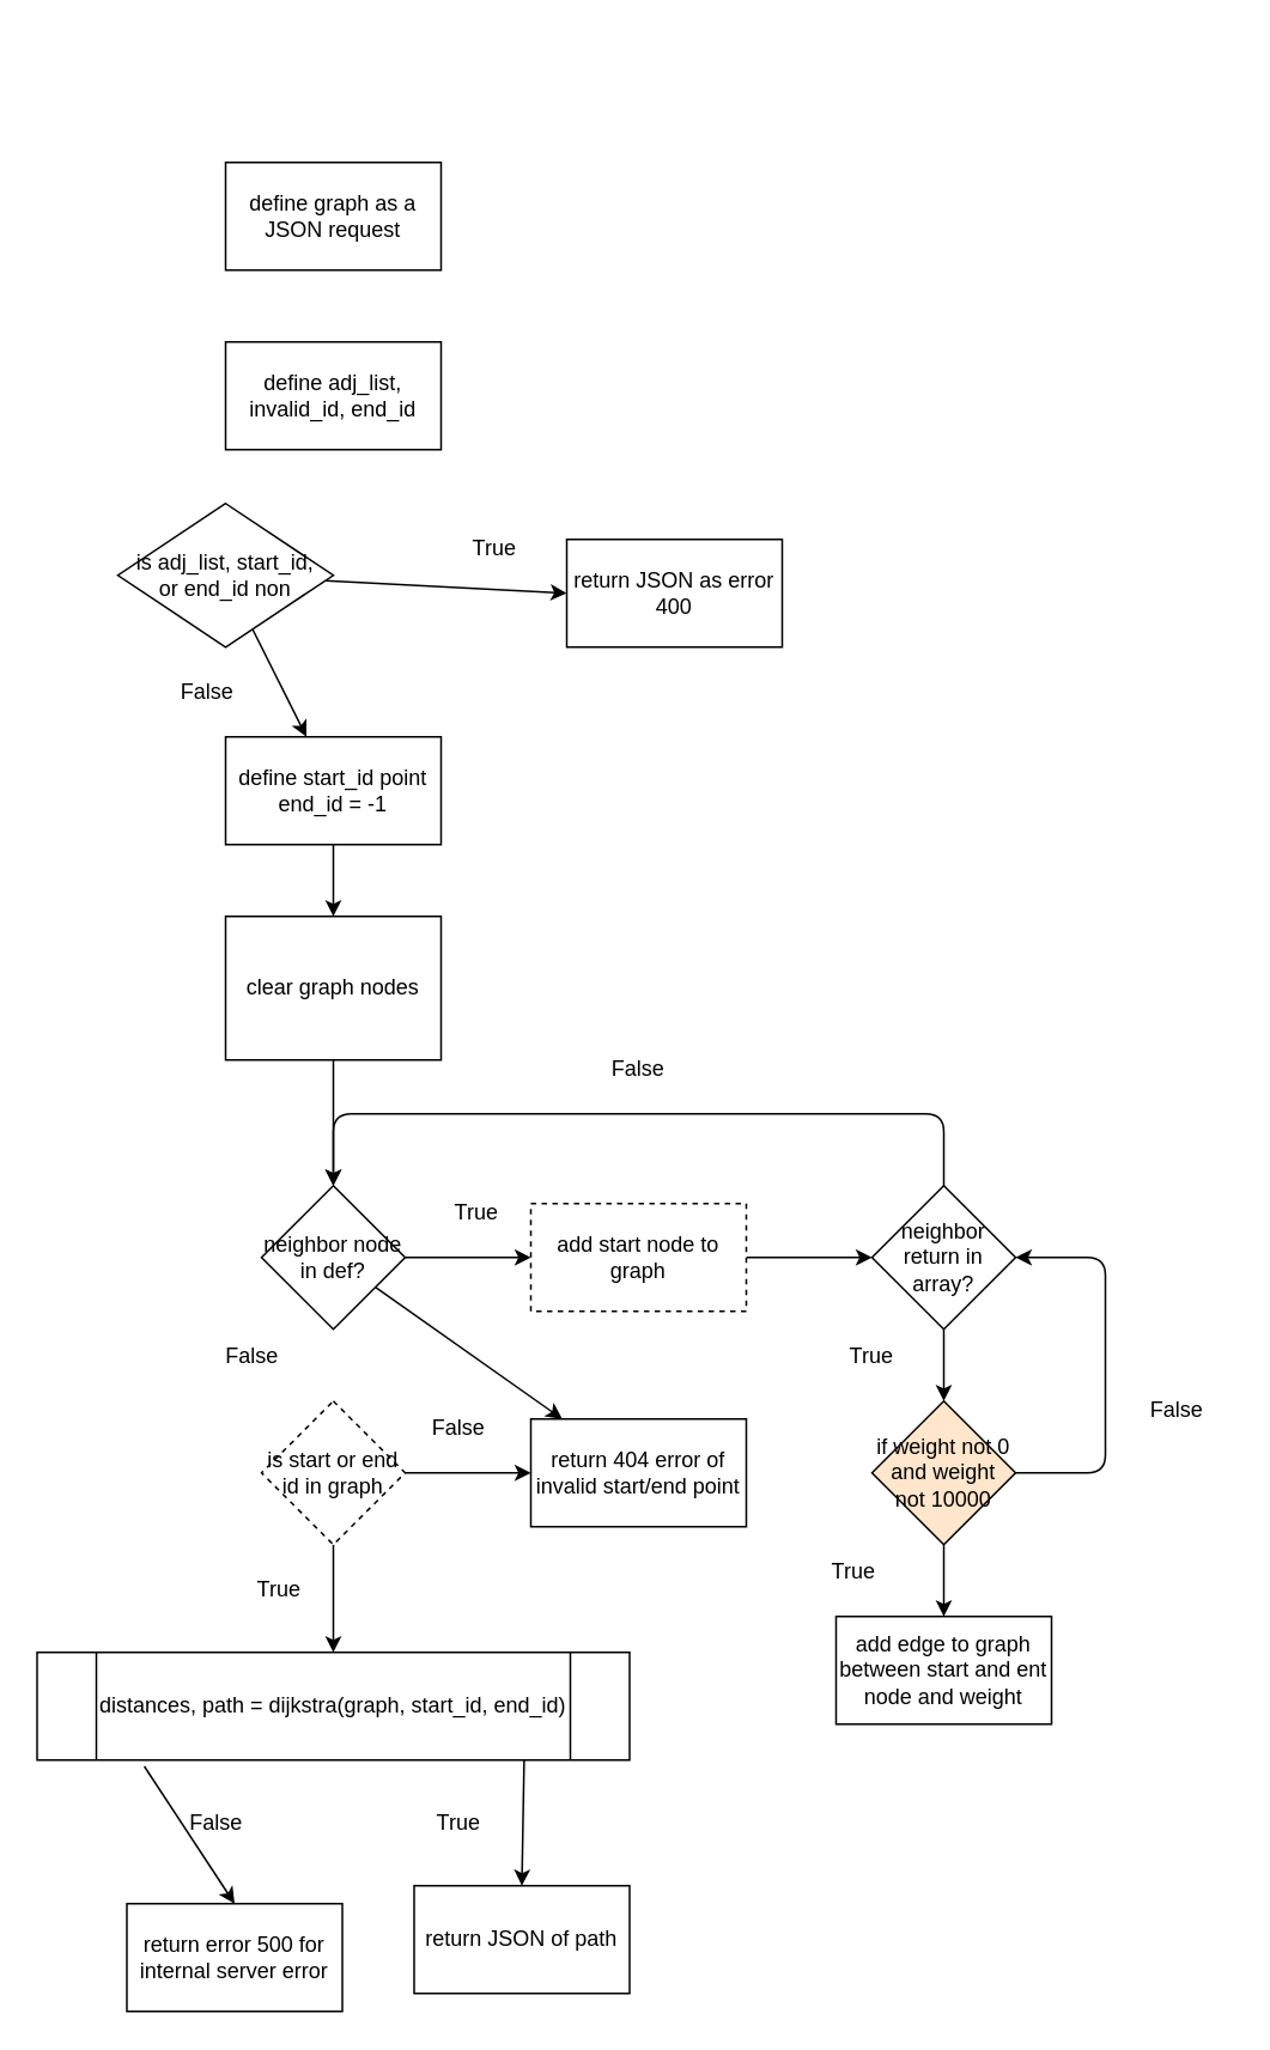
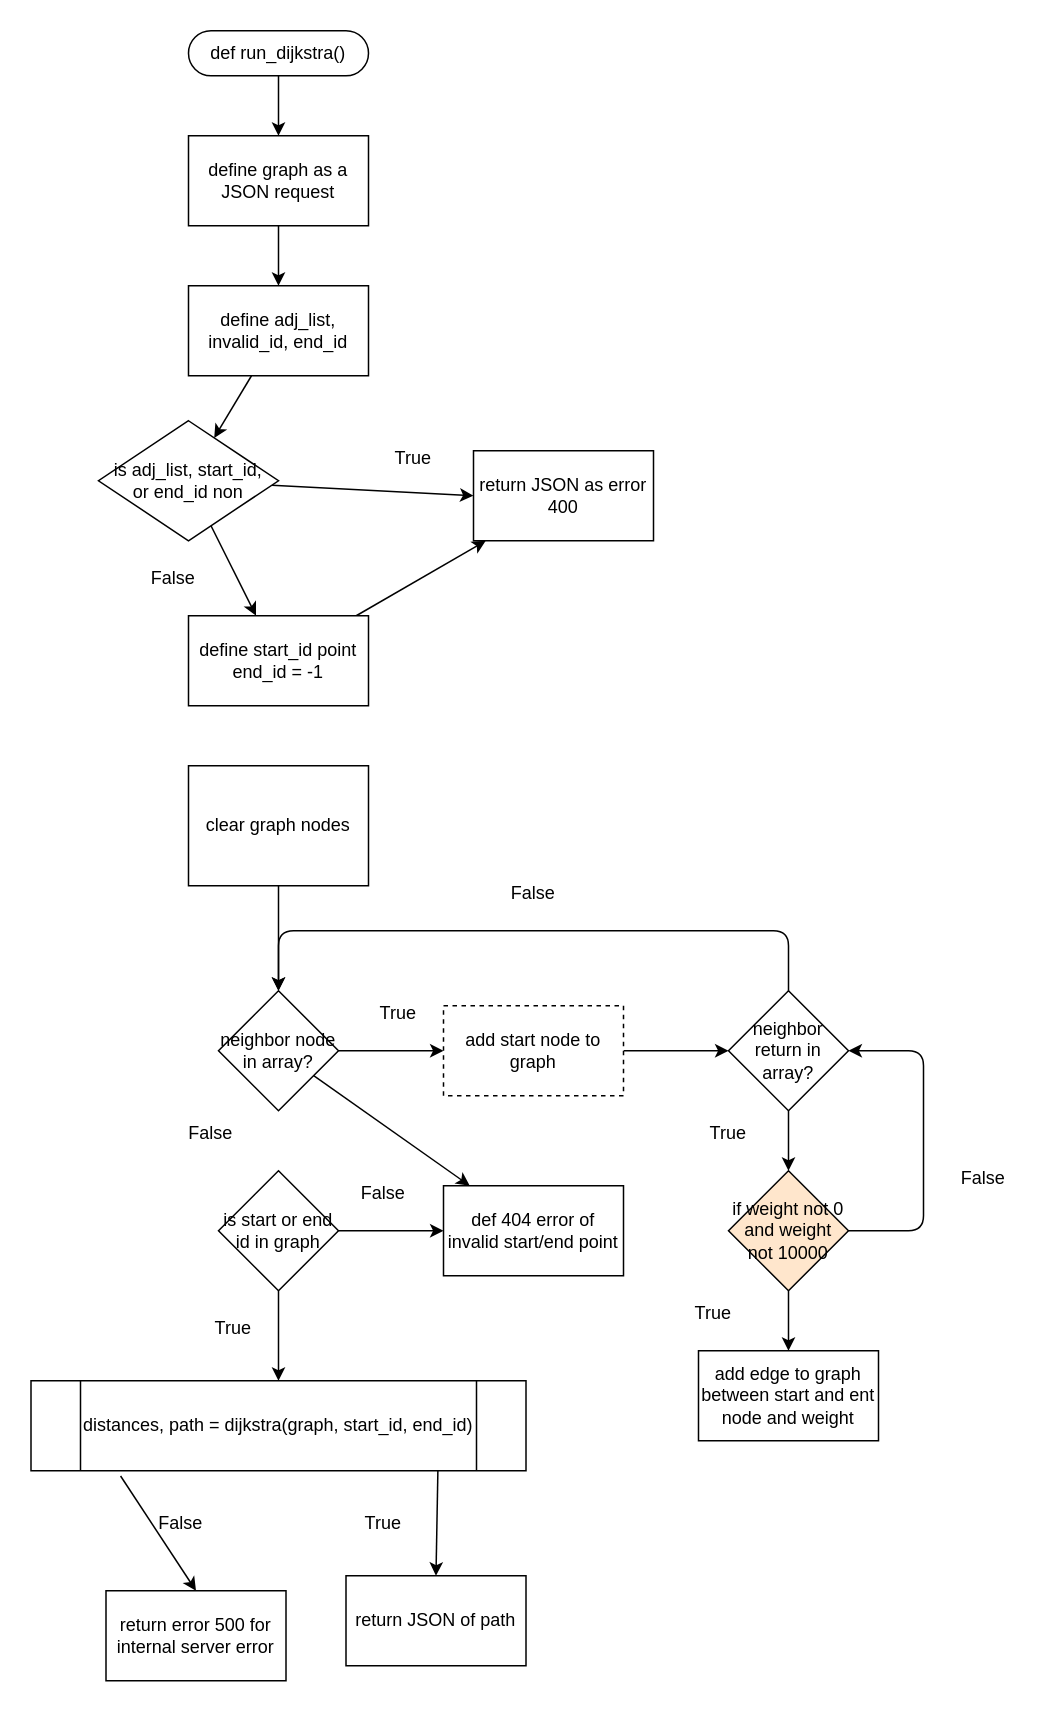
  <mxCell id="0" />
  <mxCell id="1" parent="0" />
+ <mxCell id="2" value="" style="edgeStyle=none;html=1;" edge="1" parent="1" source="3" target="5"><mxGeometry relative="1" as="geometry" /></mxCell>
+ <mxCell id="3" value="def run_dijkstra()" style="rounded=1;whiteSpace=wrap;html=1;arcSize=50;" vertex="1" parent="1"><mxGeometry x="125" width="120" height="30" as="geometry" y="20" /></mxCell>
+ <mxCell id="4" value="" style="edgeStyle=none;html=1;" edge="1" parent="1" source="5" target="7"><mxGeometry relative="1" as="geometry" /></mxCell>
  <mxCell id="5" value="define graph as a JSON request" style="rounded=0;whiteSpace=wrap;html=1;" vertex="1" parent="1"><mxGeometry x="125" y="90" width="120" height="60" as="geometry" /></mxCell>
+ <mxCell id="6" value="" style="edgeStyle=none;html=1;" edge="1" parent="1" source="7" target="10"><mxGeometry relative="1" as="geometry" /></mxCell>
  <mxCell id="7" value="define adj_list, invalid_id, end_id" style="rounded=0;whiteSpace=wrap;html=1;" vertex="1" parent="1"><mxGeometry x="125" y="190" width="120" height="60" as="geometry" /></mxCell>
  <mxCell id="8" style="edgeStyle=none;html=1;entryX=0;entryY=0.5;entryDx=0;entryDy=0;" edge="1" parent="1" source="10" target="11"><mxGeometry relative="1" as="geometry" /></mxCell>
  <mxCell id="9" value="" style="edgeStyle=none;html=1;" edge="1" parent="1" source="10" target="13"><mxGeometry relative="1" as="geometry" /></mxCell>
  <mxCell id="10" value="is adj_list, start_id,&lt;br&gt;or end_id non" style="rhombus;whiteSpace=wrap;html=1;" vertex="1" parent="1"><mxGeometry x="65" y="280" width="120" height="80" as="geometry" /></mxCell>
  <mxCell id="11" value="return JSON as error 400" style="rounded=0;whiteSpace=wrap;html=1;" vertex="1" parent="1"><mxGeometry x="315" y="300" width="120" height="60" as="geometry" /></mxCell>
- <mxCell id="12" value="" style="edgeStyle=none;html=1;" edge="1" parent="1" source="13" target="15"><mxGeometry relative="1" as="geometry" /></mxCell>
+ <mxCell id="12" value="" style="edgeStyle=none;html=1;" edge="1" parent="1" source="13" target="11"><mxGeometry relative="1" as="geometry" /></mxCell>
  <mxCell id="13" value="define start_id point end_id = -1" style="rounded=0;whiteSpace=wrap;html=1;" vertex="1" parent="1"><mxGeometry x="125" y="410" width="120" height="60" as="geometry" /></mxCell>
  <mxCell id="14" value="" style="edgeStyle=none;html=1;" edge="1" parent="1" source="15" target="18"><mxGeometry relative="1" as="geometry" /></mxCell>
  <mxCell id="15" value="clear graph nodes" style="rounded=0;whiteSpace=wrap;html=1;" vertex="1" parent="1"><mxGeometry x="125" y="510" width="120" height="80" as="geometry" /></mxCell>
  <mxCell id="16" value="" style="edgeStyle=none;html=1;" edge="1" parent="1" source="18" target="20"><mxGeometry relative="1" as="geometry" /></mxCell>
  <mxCell id="17" value="" style="edgeStyle=none;html=1;" edge="1" parent="1" source="18" target="31"><mxGeometry relative="1" as="geometry" /></mxCell>
- <mxCell id="18" value="neighbor node in def?" style="rhombus;whiteSpace=wrap;html=1;" vertex="1" parent="1"><mxGeometry x="145" y="660" width="80" height="80" as="geometry" /></mxCell>
+ <mxCell id="18" value="neighbor node in array?" style="rhombus;whiteSpace=wrap;html=1;" vertex="1" parent="1"><mxGeometry x="145" y="660" width="80" height="80" as="geometry" /></mxCell>
  <mxCell id="19" value="" style="edgeStyle=none;html=1;" edge="1" parent="1" source="20" target="23"><mxGeometry relative="1" as="geometry" /></mxCell>
  <mxCell id="20" value="add start node to graph" style="rounded=0;whiteSpace=wrap;html=1;dashed=1;" vertex="1" parent="1"><mxGeometry x="295" y="670" width="120" height="60" as="geometry" /></mxCell>
  <mxCell id="21" value="" style="edgeStyle=none;html=1;" edge="1" parent="1" source="23" target="26"><mxGeometry relative="1" as="geometry" /></mxCell>
  <mxCell id="22" style="edgeStyle=none;html=1;exitX=0.5;exitY=0;exitDx=0;exitDy=0;entryX=0.5;entryY=0;entryDx=0;entryDy=0;" edge="1" parent="1" source="23" target="18"><mxGeometry relative="1" as="geometry"><Array as="points"><mxPoint x="525" y="620" /><mxPoint x="185" y="620" /></Array></mxGeometry></mxCell>
  <mxCell id="23" value="neighbor return in array?" style="rhombus;whiteSpace=wrap;html=1;" vertex="1" parent="1"><mxGeometry x="485" y="660" width="80" height="80" as="geometry" /></mxCell>
  <mxCell id="24" value="" style="edgeStyle=none;html=1;" edge="1" parent="1" source="26" target="27"><mxGeometry relative="1" as="geometry" /></mxCell>
  <mxCell id="25" style="edgeStyle=none;html=1;exitX=1;exitY=0.5;exitDx=0;exitDy=0;entryX=1;entryY=0.5;entryDx=0;entryDy=0;" edge="1" parent="1" source="26" target="23"><mxGeometry relative="1" as="geometry"><Array as="points"><mxPoint x="615" y="820" /><mxPoint x="615" y="700" /></Array></mxGeometry></mxCell>
  <mxCell id="26" value="if weight not 0 and weight not 10000" style="rhombus;whiteSpace=wrap;html=1;fillColor=#ffe6cc;" vertex="1" parent="1"><mxGeometry x="485" y="780" width="80" height="80" as="geometry" /></mxCell>
  <mxCell id="27" value="add edge to graph between start and ent node and weight" style="rounded=0;whiteSpace=wrap;html=1;" vertex="1" parent="1"><mxGeometry x="465" y="900" width="120" height="60" as="geometry" /></mxCell>
  <mxCell id="28" value="" style="edgeStyle=none;html=1;" edge="1" parent="1" source="30" target="31"><mxGeometry relative="1" as="geometry" /></mxCell>
  <mxCell id="29" value="" style="edgeStyle=none;html=1;entryX=0.5;entryY=0;entryDx=0;entryDy=0;" edge="1" parent="1" source="30" target="48"><mxGeometry relative="1" as="geometry"><mxPoint x="185" y="1110" as="targetPoint" /></mxGeometry></mxCell>
- <mxCell id="30" value="is start or end id in graph" style="rhombus;whiteSpace=wrap;html=1;dashed=1;" vertex="1" parent="1"><mxGeometry x="145" y="780" width="80" height="80" as="geometry" /></mxCell>
- <mxCell id="31" value="return 404 error of invalid start/end point" style="rounded=0;whiteSpace=wrap;html=1;" vertex="1" parent="1"><mxGeometry x="295" y="790" width="120" height="60" as="geometry" /></mxCell>
+ <mxCell id="30" value="is start or end id in graph" style="rhombus;whiteSpace=wrap;html=1;" vertex="1" parent="1"><mxGeometry x="145" y="780" width="80" height="80" as="geometry" /></mxCell>
+ <mxCell id="31" value="def 404 error of invalid start/end point" style="rounded=0;whiteSpace=wrap;html=1;" vertex="1" parent="1"><mxGeometry x="295" y="790" width="120" height="60" as="geometry" /></mxCell>
  <mxCell id="32" style="edgeStyle=none;html=1;exitX=0.5;exitY=0;exitDx=0;exitDy=0;entryX=0.822;entryY=0.994;entryDx=0;entryDy=0;entryPerimeter=0;startArrow=classic;startFill=1;endArrow=none;endFill=0;" edge="1" parent="1" source="33" target="48"><mxGeometry relative="1" as="geometry" /></mxCell>
  <mxCell id="33" value="return JSON of path" style="rounded=0;whiteSpace=wrap;html=1;" vertex="1" parent="1"><mxGeometry x="230" y="1050" width="120" height="60" as="geometry" /></mxCell>
  <mxCell id="34" style="edgeStyle=none;html=1;exitX=0.5;exitY=0;exitDx=0;exitDy=0;entryX=0.181;entryY=1.058;entryDx=0;entryDy=0;entryPerimeter=0;startArrow=classic;startFill=1;endArrow=none;endFill=0;" edge="1" parent="1" source="35" target="48"><mxGeometry relative="1" as="geometry" /></mxCell>
  <mxCell id="35" value="return error 500 for internal server error" style="rounded=0;whiteSpace=wrap;html=1;" vertex="1" parent="1"><mxGeometry x="70" y="1060" width="120" height="60" as="geometry" /></mxCell>
  <mxCell id="36" value="False" style="text;html=1;strokeColor=none;fillColor=none;align=center;verticalAlign=middle;whiteSpace=wrap;rounded=0;" vertex="1" parent="1"><mxGeometry x="90" y="1000" width="60" height="30" as="geometry" /></mxCell>
  <mxCell id="37" value="True" style="text;html=1;strokeColor=none;fillColor=none;align=center;verticalAlign=middle;whiteSpace=wrap;rounded=0;" vertex="1" parent="1"><mxGeometry x="225" y="1000" width="60" height="30" as="geometry" /></mxCell>
  <mxCell id="38" value="False" style="text;html=1;strokeColor=none;fillColor=none;align=center;verticalAlign=middle;whiteSpace=wrap;rounded=0;" vertex="1" parent="1"><mxGeometry x="85" y="370" width="60" height="30" as="geometry" /></mxCell>
  <mxCell id="39" value="True" style="text;html=1;strokeColor=none;fillColor=none;align=center;verticalAlign=middle;whiteSpace=wrap;rounded=0;" vertex="1" parent="1"><mxGeometry x="245" y="290" width="60" height="30" as="geometry" /></mxCell>
  <mxCell id="40" value="False" style="text;html=1;strokeColor=none;fillColor=none;align=center;verticalAlign=middle;whiteSpace=wrap;rounded=0;" vertex="1" parent="1"><mxGeometry x="110" y="740" width="60" height="30" as="geometry" /></mxCell>
  <mxCell id="41" value="True" style="text;html=1;strokeColor=none;fillColor=none;align=center;verticalAlign=middle;whiteSpace=wrap;rounded=0;" vertex="1" parent="1"><mxGeometry x="235" y="660" width="60" height="30" as="geometry" /></mxCell>
  <mxCell id="42" value="True" style="text;html=1;strokeColor=none;fillColor=none;align=center;verticalAlign=middle;whiteSpace=wrap;rounded=0;" vertex="1" parent="1"><mxGeometry x="455" y="740" width="60" height="30" as="geometry" /></mxCell>
  <mxCell id="43" value="True" style="text;html=1;strokeColor=none;fillColor=none;align=center;verticalAlign=middle;whiteSpace=wrap;rounded=0;" vertex="1" parent="1"><mxGeometry x="445" y="860" width="60" height="30" as="geometry" /></mxCell>
  <mxCell id="44" value="False" style="text;html=1;strokeColor=none;fillColor=none;align=center;verticalAlign=middle;whiteSpace=wrap;rounded=0;" vertex="1" parent="1"><mxGeometry x="625" y="770" width="60" height="30" as="geometry" /></mxCell>
  <mxCell id="45" value="False" style="text;html=1;strokeColor=none;fillColor=none;align=center;verticalAlign=middle;whiteSpace=wrap;rounded=0;" vertex="1" parent="1"><mxGeometry x="325" y="580" width="60" height="30" as="geometry" /></mxCell>
  <mxCell id="46" value="True" style="text;html=1;strokeColor=none;fillColor=none;align=center;verticalAlign=middle;whiteSpace=wrap;rounded=0;" vertex="1" parent="1"><mxGeometry x="125" y="870" width="60" height="30" as="geometry" /></mxCell>
  <mxCell id="47" value="False" style="text;html=1;strokeColor=none;fillColor=none;align=center;verticalAlign=middle;whiteSpace=wrap;rounded=0;" vertex="1" parent="1"><mxGeometry x="225" y="780" width="60" height="30" as="geometry" /></mxCell>
  <mxCell id="48" value="distances, path = dijkstra(graph, start_id, end_id)" style="shape=process;whiteSpace=wrap;html=1;backgroundOutline=1;" vertex="1" parent="1"><mxGeometry x="20" y="920" width="330" height="60" as="geometry" /></mxCell>
